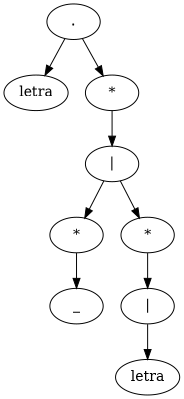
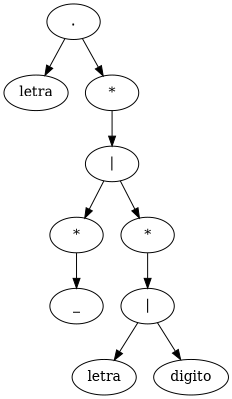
  digraph {
    n1 [label=letra]
    n2 [label="."]
    n3 [label="*"]
    n4 [label="|"]
    n5 [label="*"]
    n6 [label=_]
    n7 [label="*"]
    n8 [label="|"]
    n9 [label=letra]
+   n10 [label=digito]
    n2 -> n1
    n2 -> n3
    n3 -> n4
    n4 -> n5
    n4 -> n7
    n5 -> n6
    n7 -> n8
    n8 -> n9
+   n8 -> n10
  }
